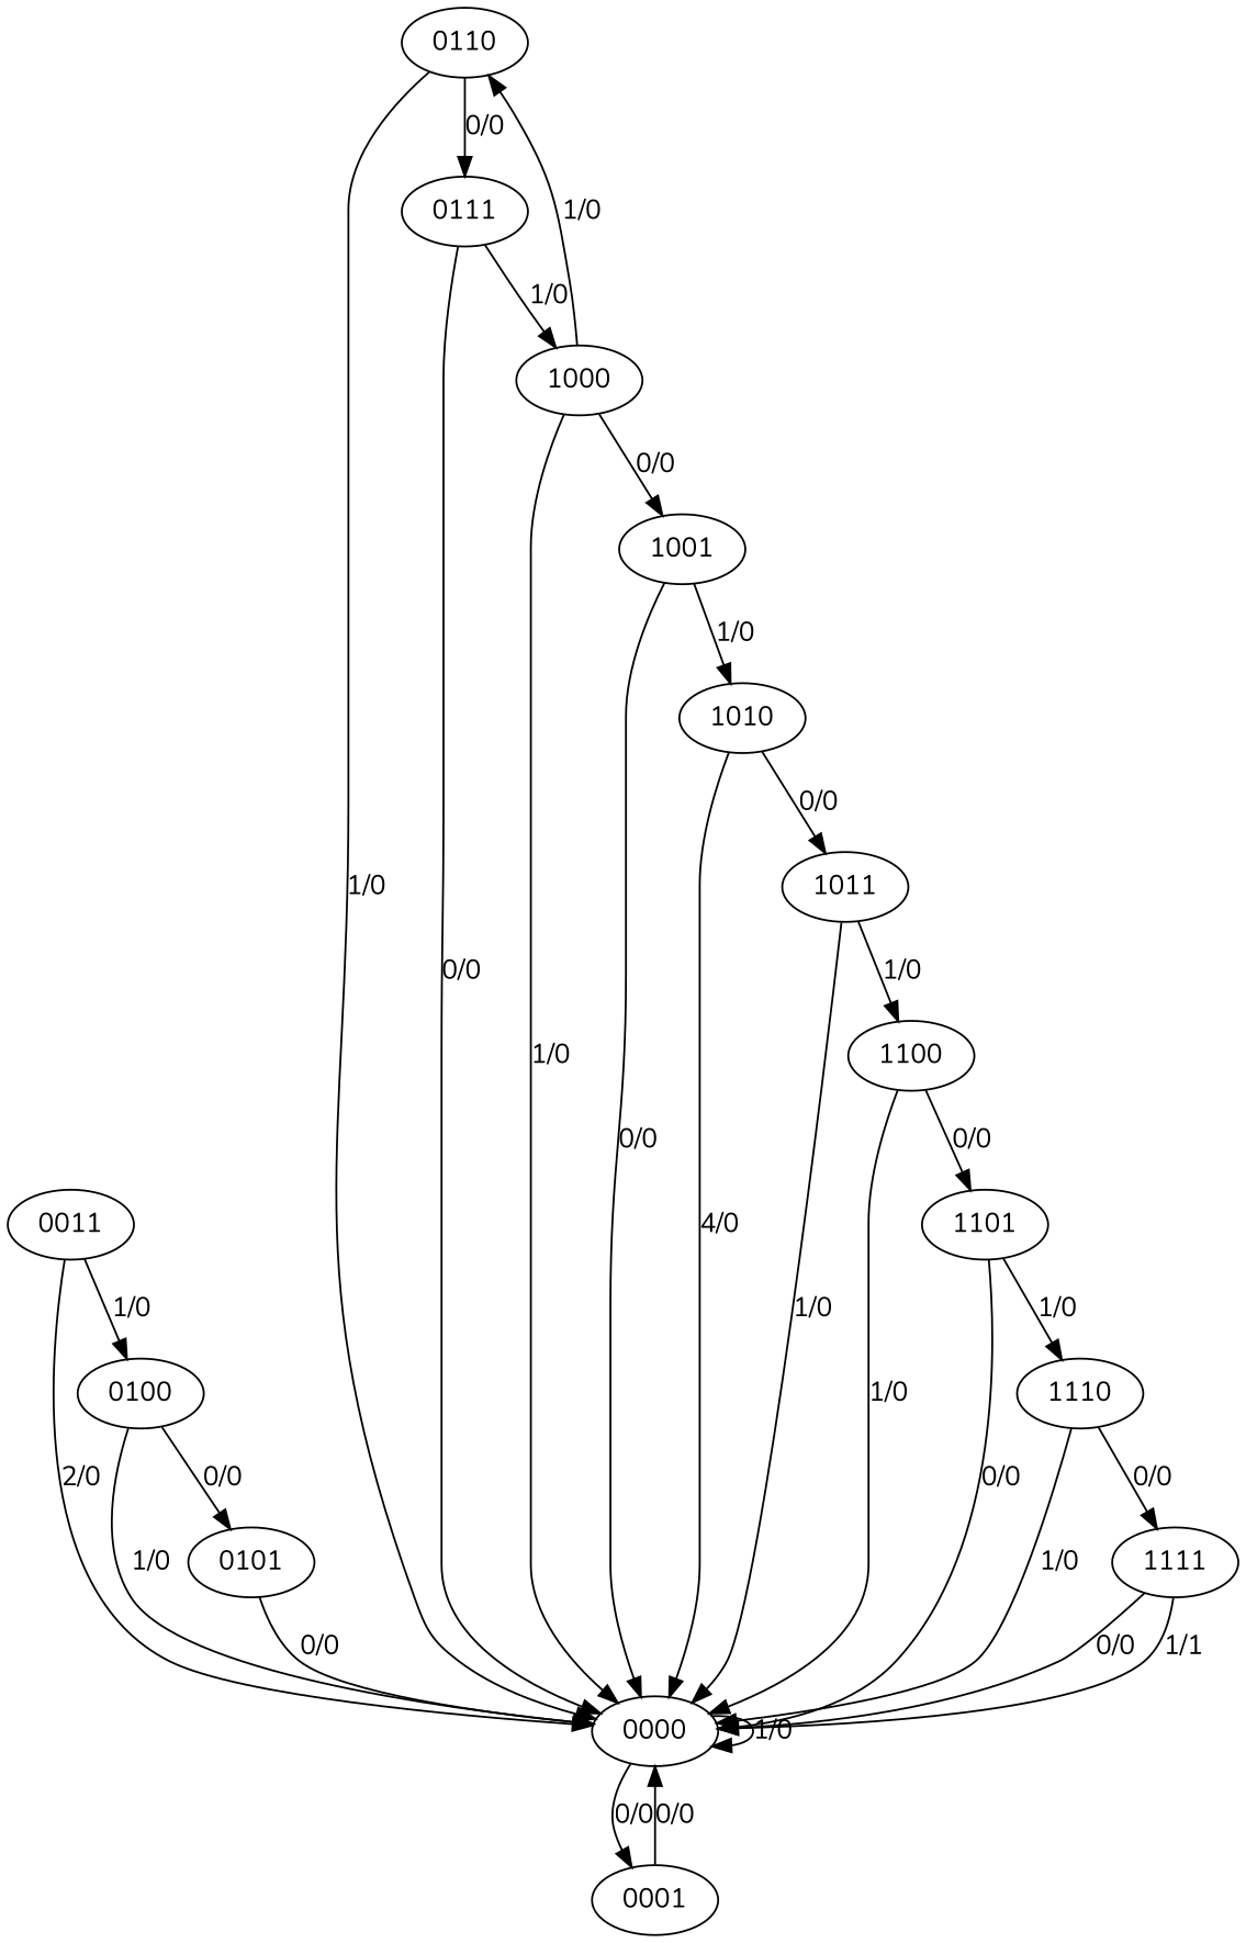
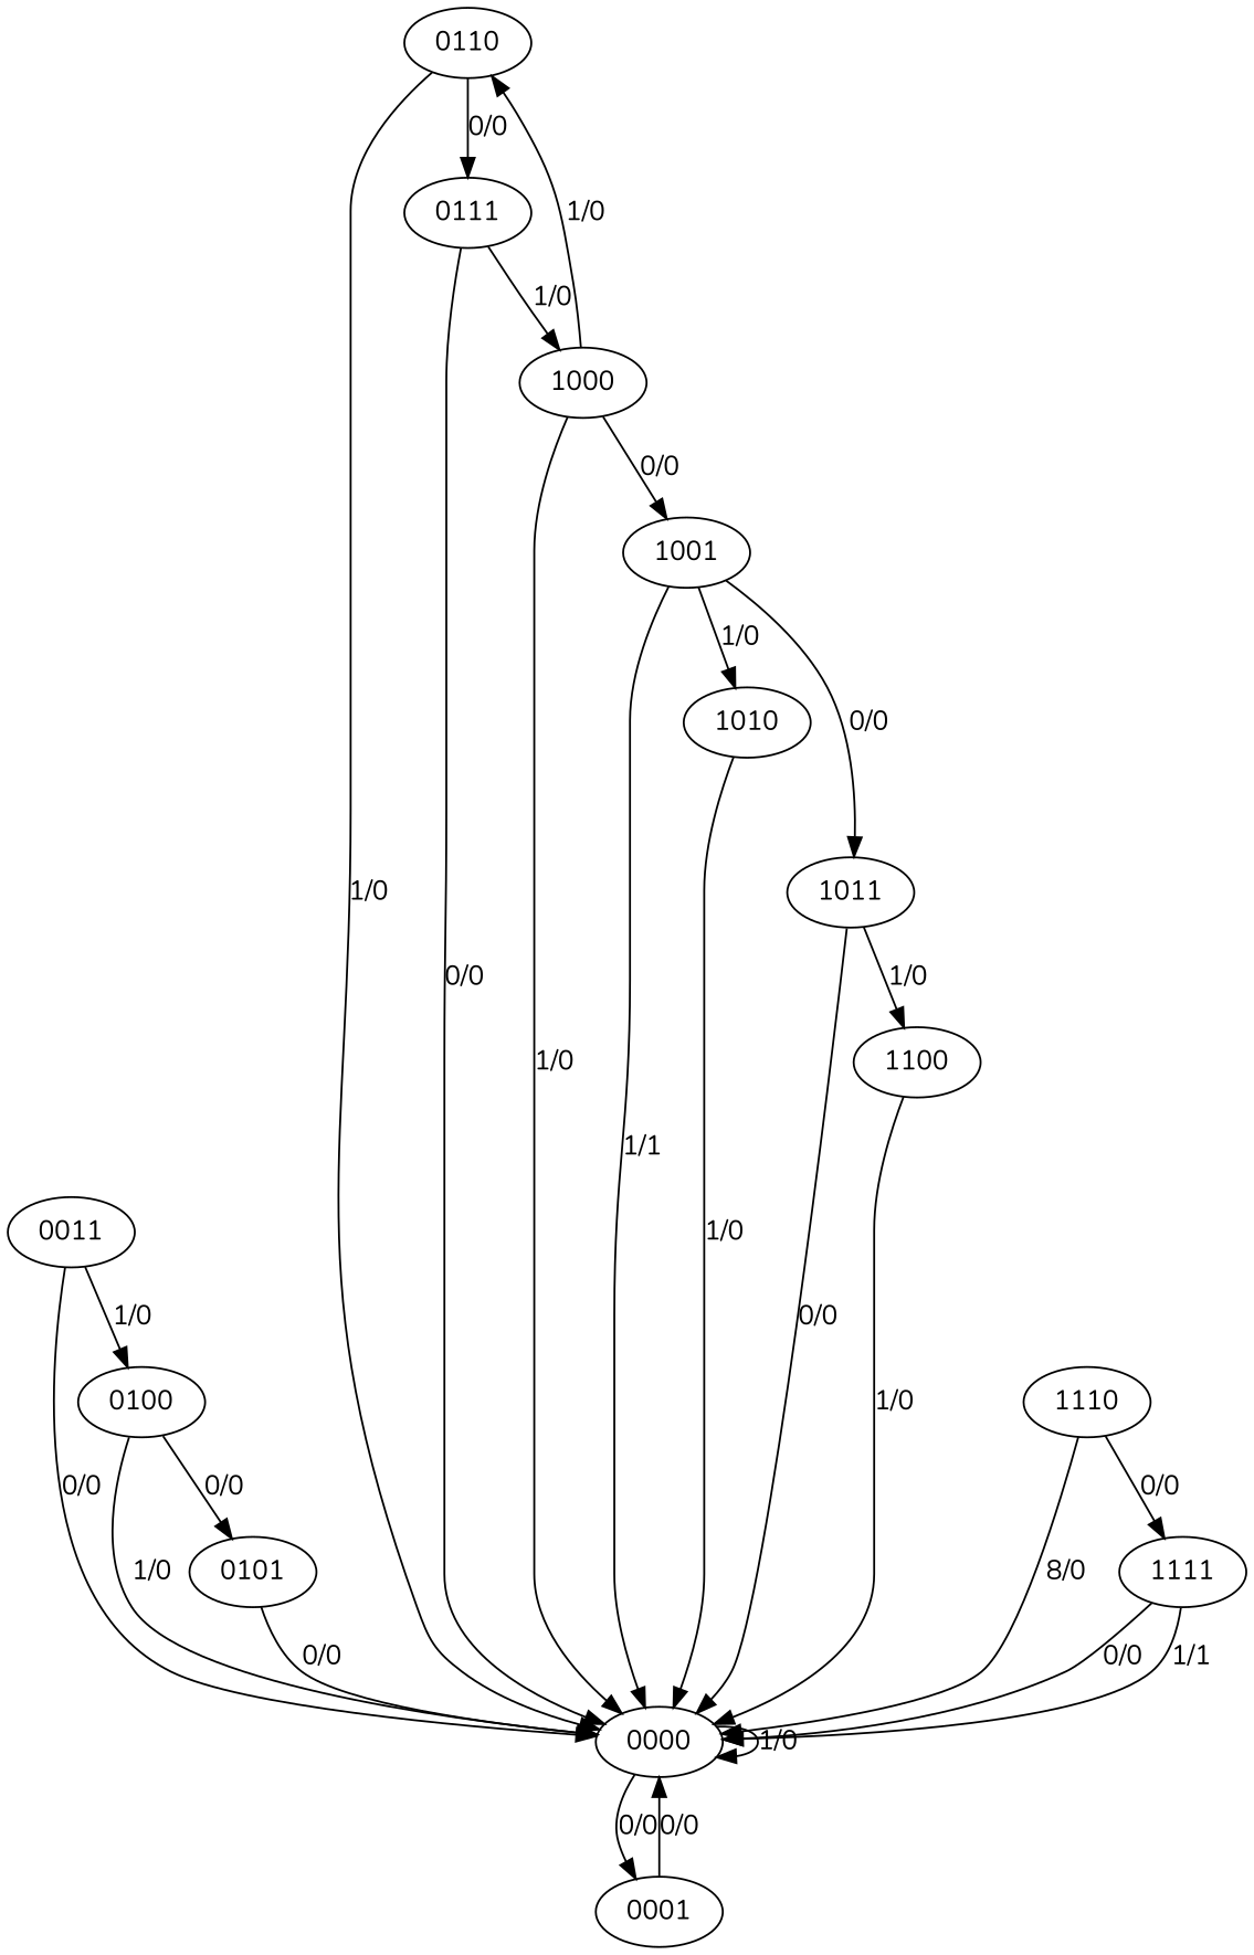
  digraph {
    fontname=Nunito
    node [fontname=Nunito]
    edge [fontname=Nunito]
    n1 [label=0000]
    n2 [label=0001]
    n3 [label=0011]
    n4 [label=0100]
    n5 [label=0101]
    n6 [label=0110]
    n7 [label=0111]
    n8 [label=1000]
    n9 [label=1001]
    n10 [label=1010]
    n11 [label=1011]
    n12 [label=1100]
-   n13 [label=1101]
    n14 [label=1110]
    n15 [label=1111]
    n1 -> n1 [label="1/0"]
    n1 -> n2 [label="0/0"]
    n2 -> n1 [label="0/0"]
-   n3 -> n1 [label="2/0"]
+   n3 -> n1 [label="0/0"]
    n3 -> n4 [label="1/0"]
    n4 -> n1 [label="1/0"]
    n4 -> n5 [label="0/0"]
    n5 -> n1 [label="0/0"]
    n6 -> n1 [label="1/0"]
    n6 -> n7 [label="0/0"]
    n7 -> n1 [label="0/0"]
    n7 -> n8 [label="1/0"]
    n8 -> n1 [label="1/0"]
    n8 -> n6 [label="1/0"]
    n8 -> n9 [label="0/0"]
-   n9 -> n1 [label="0/0"]
+   n9 -> n1 [label="1/1"]
    n9 -> n10 [label="1/0"]
-   n10 -> n1 [label="4/0"]
-   n10 -> n11 [label="0/0"]
-   n11 -> n1 [label="1/0"]
+   n10 -> n1 [label="1/0"]
+   n9 -> n11 [label="0/0"]
+   n11 -> n1 [label="0/0"]
    n11 -> n12 [label="1/0"]
    n12 -> n1 [label="1/0"]
-   n12 -> n13 [label="0/0"]
-   n13 -> n1 [label="0/0"]
-   n13 -> n14 [label="1/0"]
-   n14 -> n1 [label="1/0"]
+   n14 -> n1 [label="8/0"]
    n14 -> n15 [label="0/0"]
    n15 -> n1 [label="0/0"]
    n15 -> n1 [label="1/1"]
  }
